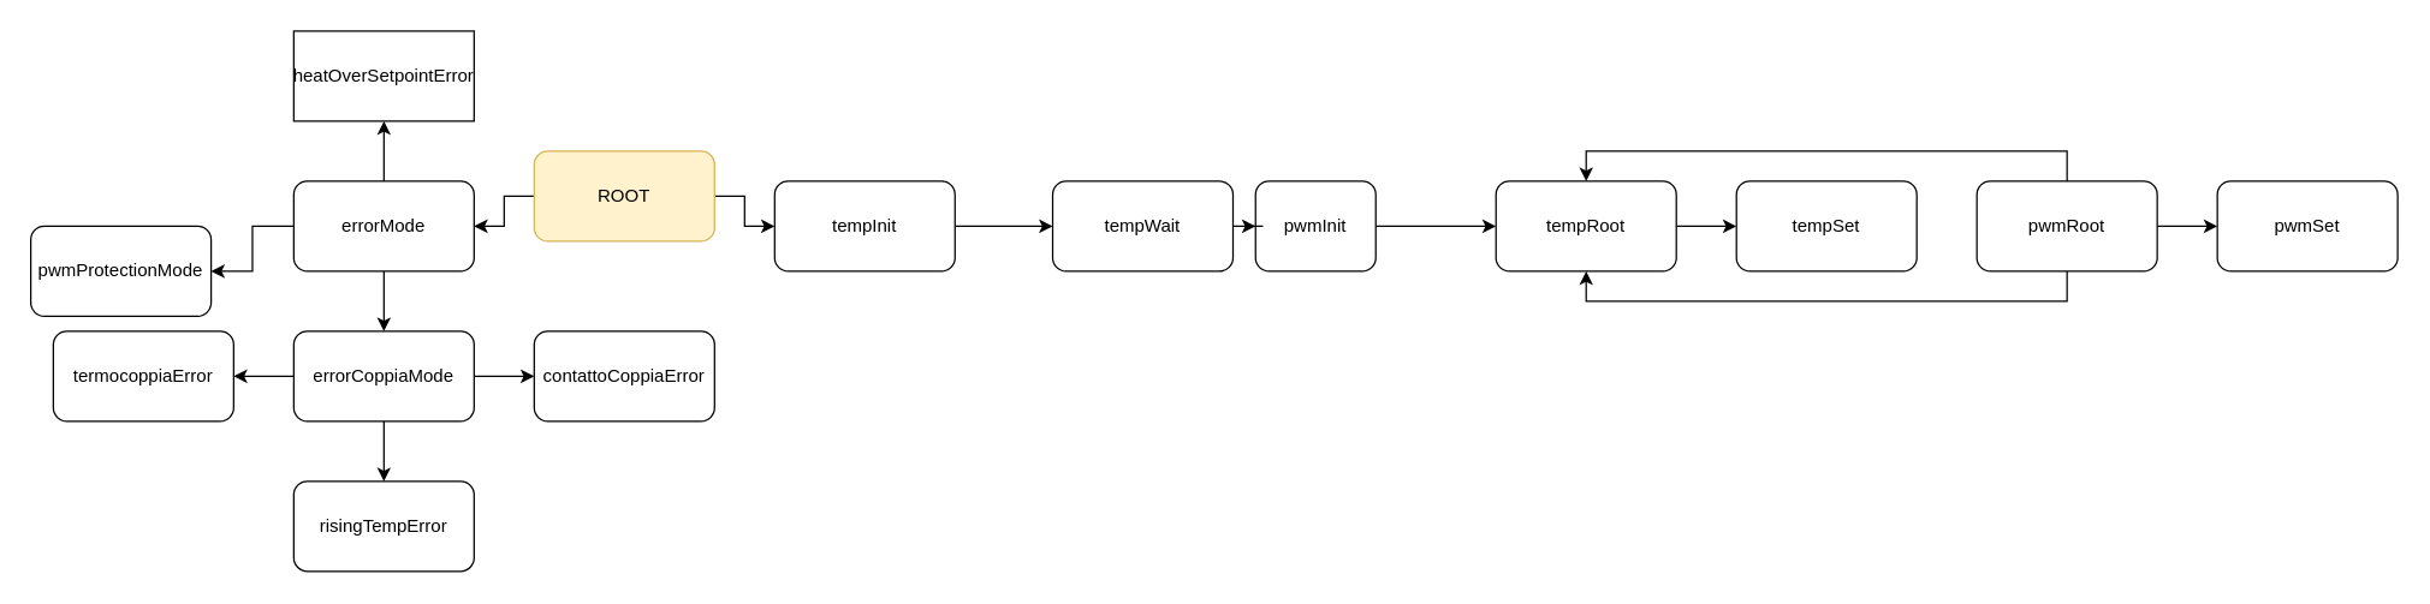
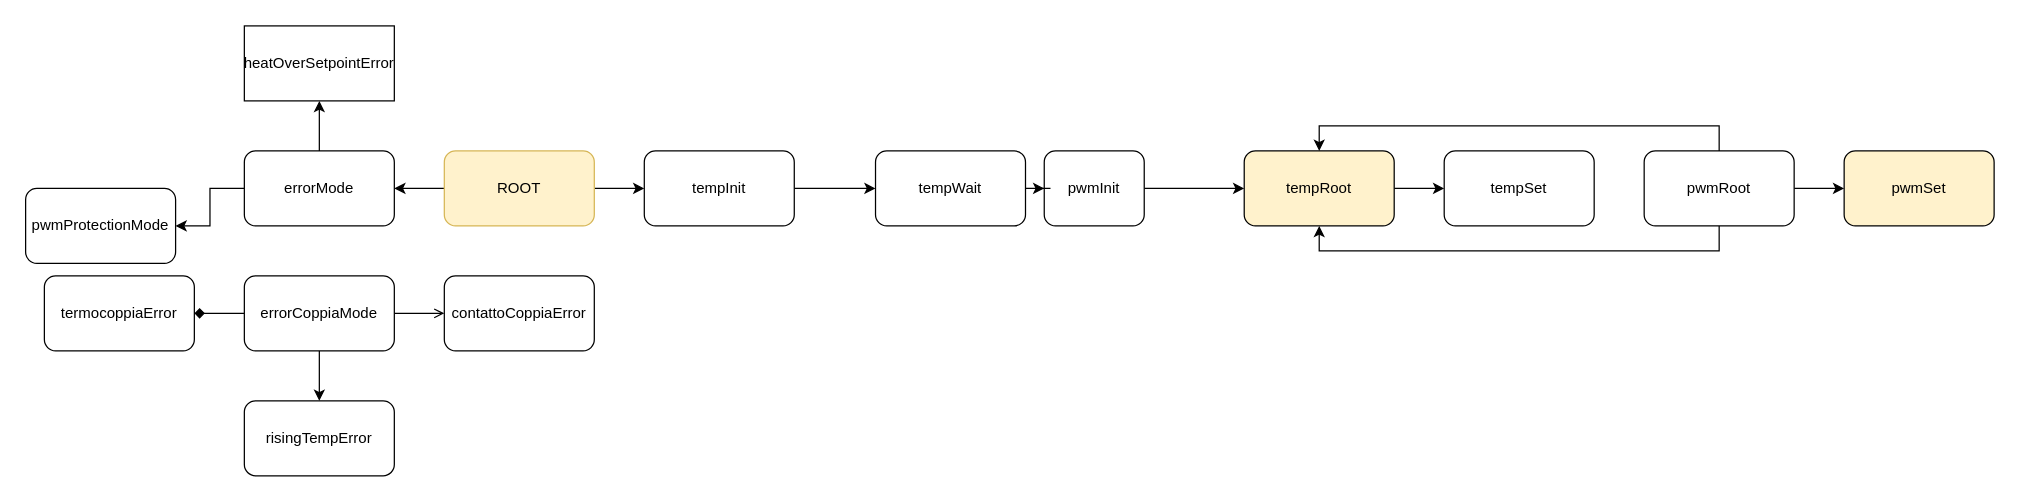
  <mxCell id="0" />
  <mxCell id="1" parent="0" />
- <mxCell id="2" value="pwmSet" style="rounded=1;whiteSpace=wrap;html=1;" vertex="1" parent="1"><mxGeometry x="1475" y="120" width="120" height="60" as="geometry" /></mxCell>
+ <mxCell id="2" value="pwmSet" style="rounded=1;whiteSpace=wrap;html=1;fillColor=#fff2cc;" vertex="1" parent="1"><mxGeometry x="1475" y="120" width="120" height="60" as="geometry" /></mxCell>
  <mxCell id="3" value="termocoppiaError" style="rounded=1;whiteSpace=wrap;html=1;" vertex="1" parent="1"><mxGeometry x="35" y="220" width="120" height="60" as="geometry" /></mxCell>
  <mxCell id="4" style="edgeStyle=orthogonalEdgeStyle;rounded=0;orthogonalLoop=1;jettySize=auto;html=1;entryX=0;entryY=0.5;entryDx=0;entryDy=0;" edge="1" parent="1" source="5" target="12"><mxGeometry relative="1" as="geometry" /></mxCell>
  <mxCell id="5" value="pwmInit" style="rounded=1;whiteSpace=wrap;html=1;" vertex="1" parent="1"><mxGeometry x="835" y="120" width="80" height="60" as="geometry" /></mxCell>
  <mxCell id="6" style="edgeStyle=orthogonalEdgeStyle;rounded=0;orthogonalLoop=1;jettySize=auto;html=1;entryX=0;entryY=0.5;entryDx=0;entryDy=0;" edge="1" parent="1" source="7" target="5"><mxGeometry relative="1" as="geometry" /></mxCell>
  <mxCell id="7" value="tempWait" style="rounded=1;whiteSpace=wrap;html=1;" vertex="1" parent="1"><mxGeometry x="700" y="120" width="120" height="60" as="geometry" /></mxCell>
  <mxCell id="8" style="edgeStyle=orthogonalEdgeStyle;rounded=0;orthogonalLoop=1;jettySize=auto;html=1;entryX=0;entryY=0.5;entryDx=0;entryDy=0;" edge="1" parent="1" source="9" target="7"><mxGeometry relative="1" as="geometry" /></mxCell>
  <mxCell id="9" value="tempInit" style="rounded=1;whiteSpace=wrap;html=1;" vertex="1" parent="1"><mxGeometry x="515" y="120" width="120" height="60" as="geometry" /></mxCell>
  <mxCell id="10" value="contattoCoppiaError" style="rounded=1;whiteSpace=wrap;html=1;" vertex="1" parent="1"><mxGeometry x="355" y="220" width="120" height="60" as="geometry" /></mxCell>
  <mxCell id="11" style="edgeStyle=orthogonalEdgeStyle;rounded=0;orthogonalLoop=1;jettySize=auto;html=1;entryX=0;entryY=0.5;entryDx=0;entryDy=0;" edge="1" parent="1" source="12" target="17"><mxGeometry relative="1" as="geometry" /></mxCell>
- <mxCell id="12" value="tempRoot" style="rounded=1;whiteSpace=wrap;html=1;" vertex="1" parent="1"><mxGeometry x="995" y="120" width="120" height="60" as="geometry" /></mxCell>
+ <mxCell id="12" value="tempRoot" style="rounded=1;whiteSpace=wrap;html=1;fillColor=#fff2cc;" vertex="1" parent="1"><mxGeometry x="995" y="120" width="120" height="60" as="geometry" /></mxCell>
  <mxCell id="13" style="edgeStyle=orthogonalEdgeStyle;rounded=0;orthogonalLoop=1;jettySize=auto;html=1;" edge="1" parent="1" source="16" target="2"><mxGeometry relative="1" as="geometry" /></mxCell>
  <mxCell id="14" style="edgeStyle=orthogonalEdgeStyle;rounded=0;orthogonalLoop=1;jettySize=auto;html=1;entryX=0.5;entryY=1;entryDx=0;entryDy=0;" edge="1" parent="1" source="16" target="12"><mxGeometry relative="1" as="geometry"><Array as="points"><mxPoint x="1375" y="200" /><mxPoint x="1055" y="200" /></Array></mxGeometry></mxCell>
  <mxCell id="15" style="edgeStyle=orthogonalEdgeStyle;rounded=0;orthogonalLoop=1;jettySize=auto;html=1;entryX=0.5;entryY=0;entryDx=0;entryDy=0;" edge="1" parent="1" source="16" target="12"><mxGeometry relative="1" as="geometry"><Array as="points"><mxPoint x="1375" y="100" /><mxPoint x="1055" y="100" /></Array></mxGeometry></mxCell>
  <mxCell id="16" value="pwmRoot" style="rounded=1;whiteSpace=wrap;html=1;" vertex="1" parent="1"><mxGeometry x="1315" y="120" width="120" height="60" as="geometry" /></mxCell>
  <mxCell id="17" value="tempSet" style="rounded=1;whiteSpace=wrap;html=1;" vertex="1" parent="1"><mxGeometry x="1155" y="120" width="120" height="60" as="geometry" /></mxCell>
  <mxCell id="18" style="edgeStyle=orthogonalEdgeStyle;rounded=0;orthogonalLoop=1;jettySize=auto;html=1;entryX=0;entryY=0.5;entryDx=0;entryDy=0;" edge="1" parent="1" source="20" target="9"><mxGeometry relative="1" as="geometry" /></mxCell>
  <mxCell id="19" style="edgeStyle=orthogonalEdgeStyle;rounded=0;orthogonalLoop=1;jettySize=auto;html=1;entryX=1;entryY=0.5;entryDx=0;entryDy=0;" edge="1" parent="1" source="20" target="30"><mxGeometry relative="1" as="geometry" /></mxCell>
- <mxCell id="20" value="ROOT" style="rounded=1;whiteSpace=wrap;html=1;fillColor=#fff2cc;strokeColor=#d6b656;" vertex="1" parent="1"><mxGeometry x="355" y="100" width="120" height="60" as="geometry" /></mxCell>
+ <mxCell id="20" value="ROOT" style="rounded=1;whiteSpace=wrap;html=1;fillColor=#fff2cc;strokeColor=#d6b656;" vertex="1" parent="1"><mxGeometry x="355" y="120" width="120" height="60" as="geometry" /></mxCell>
  <mxCell id="21" value="risingTempError" style="rounded=1;whiteSpace=wrap;html=1;" vertex="1" parent="1"><mxGeometry x="195" y="320" width="120" height="60" as="geometry" /></mxCell>
  <mxCell id="22" value="pwmProtectionMode" style="rounded=1;whiteSpace=wrap;html=1;" vertex="1" parent="1"><mxGeometry x="20" y="150" width="120" height="60" as="geometry" /></mxCell>
  <mxCell id="23" style="edgeStyle=orthogonalEdgeStyle;rounded=0;orthogonalLoop=1;jettySize=auto;html=1;entryX=0.5;entryY=0;entryDx=0;entryDy=0;" edge="1" parent="1" source="26" target="21"><mxGeometry relative="1" as="geometry" /></mxCell>
- <mxCell id="24" style="edgeStyle=orthogonalEdgeStyle;rounded=0;orthogonalLoop=1;jettySize=auto;html=1;entryX=1;entryY=0.5;entryDx=0;entryDy=0;" edge="1" parent="1" source="26" target="3"><mxGeometry relative="1" as="geometry" /></mxCell>
- <mxCell id="25" style="edgeStyle=orthogonalEdgeStyle;rounded=0;orthogonalLoop=1;jettySize=auto;html=1;entryX=0;entryY=0.5;entryDx=0;entryDy=0;" edge="1" parent="1" source="26" target="10"><mxGeometry relative="1" as="geometry" /></mxCell>
+ <mxCell id="24" style="edgeStyle=orthogonalEdgeStyle;rounded=0;orthogonalLoop=1;jettySize=auto;html=1;entryX=1;entryY=0.5;entryDx=0;entryDy=0;endArrow=diamond;" edge="1" parent="1" source="26" target="3"><mxGeometry relative="1" as="geometry" /></mxCell>
+ <mxCell id="25" style="edgeStyle=orthogonalEdgeStyle;rounded=0;orthogonalLoop=1;jettySize=auto;html=1;entryX=0;entryY=0.5;entryDx=0;entryDy=0;endArrow=open;" edge="1" parent="1" source="26" target="10"><mxGeometry relative="1" as="geometry" /></mxCell>
  <mxCell id="26" value="errorCoppiaMode" style="rounded=1;whiteSpace=wrap;html=1;" vertex="1" parent="1"><mxGeometry x="195" y="220" width="120" height="60" as="geometry" /></mxCell>
  <mxCell id="27" style="edgeStyle=orthogonalEdgeStyle;rounded=0;orthogonalLoop=1;jettySize=auto;html=1;entryX=1;entryY=0.5;entryDx=0;entryDy=0;" edge="1" parent="1" source="30" target="22"><mxGeometry relative="1" as="geometry" /></mxCell>
- <mxCell id="28" style="edgeStyle=orthogonalEdgeStyle;rounded=0;orthogonalLoop=1;jettySize=auto;html=1;entryX=0.5;entryY=0;entryDx=0;entryDy=0;" edge="1" parent="1" source="30" target="26"><mxGeometry relative="1" as="geometry" /></mxCell>
  <mxCell id="29" style="edgeStyle=orthogonalEdgeStyle;rounded=0;orthogonalLoop=1;jettySize=auto;html=1;entryX=0.5;entryY=1;entryDx=0;entryDy=0;" edge="1" parent="1" source="30" target="31"><mxGeometry relative="1" as="geometry" /></mxCell>
  <mxCell id="30" value="errorMode" style="rounded=1;whiteSpace=wrap;html=1;" vertex="1" parent="1"><mxGeometry x="195" y="120" width="120" height="60" as="geometry" /></mxCell>
  <mxCell id="31" value="heatOverSetpointError" style="whiteSpace=wrap;html=1;rounded=0;" vertex="1" parent="1"><mxGeometry x="195" y="20" width="120" height="60" as="geometry" /></mxCell>
